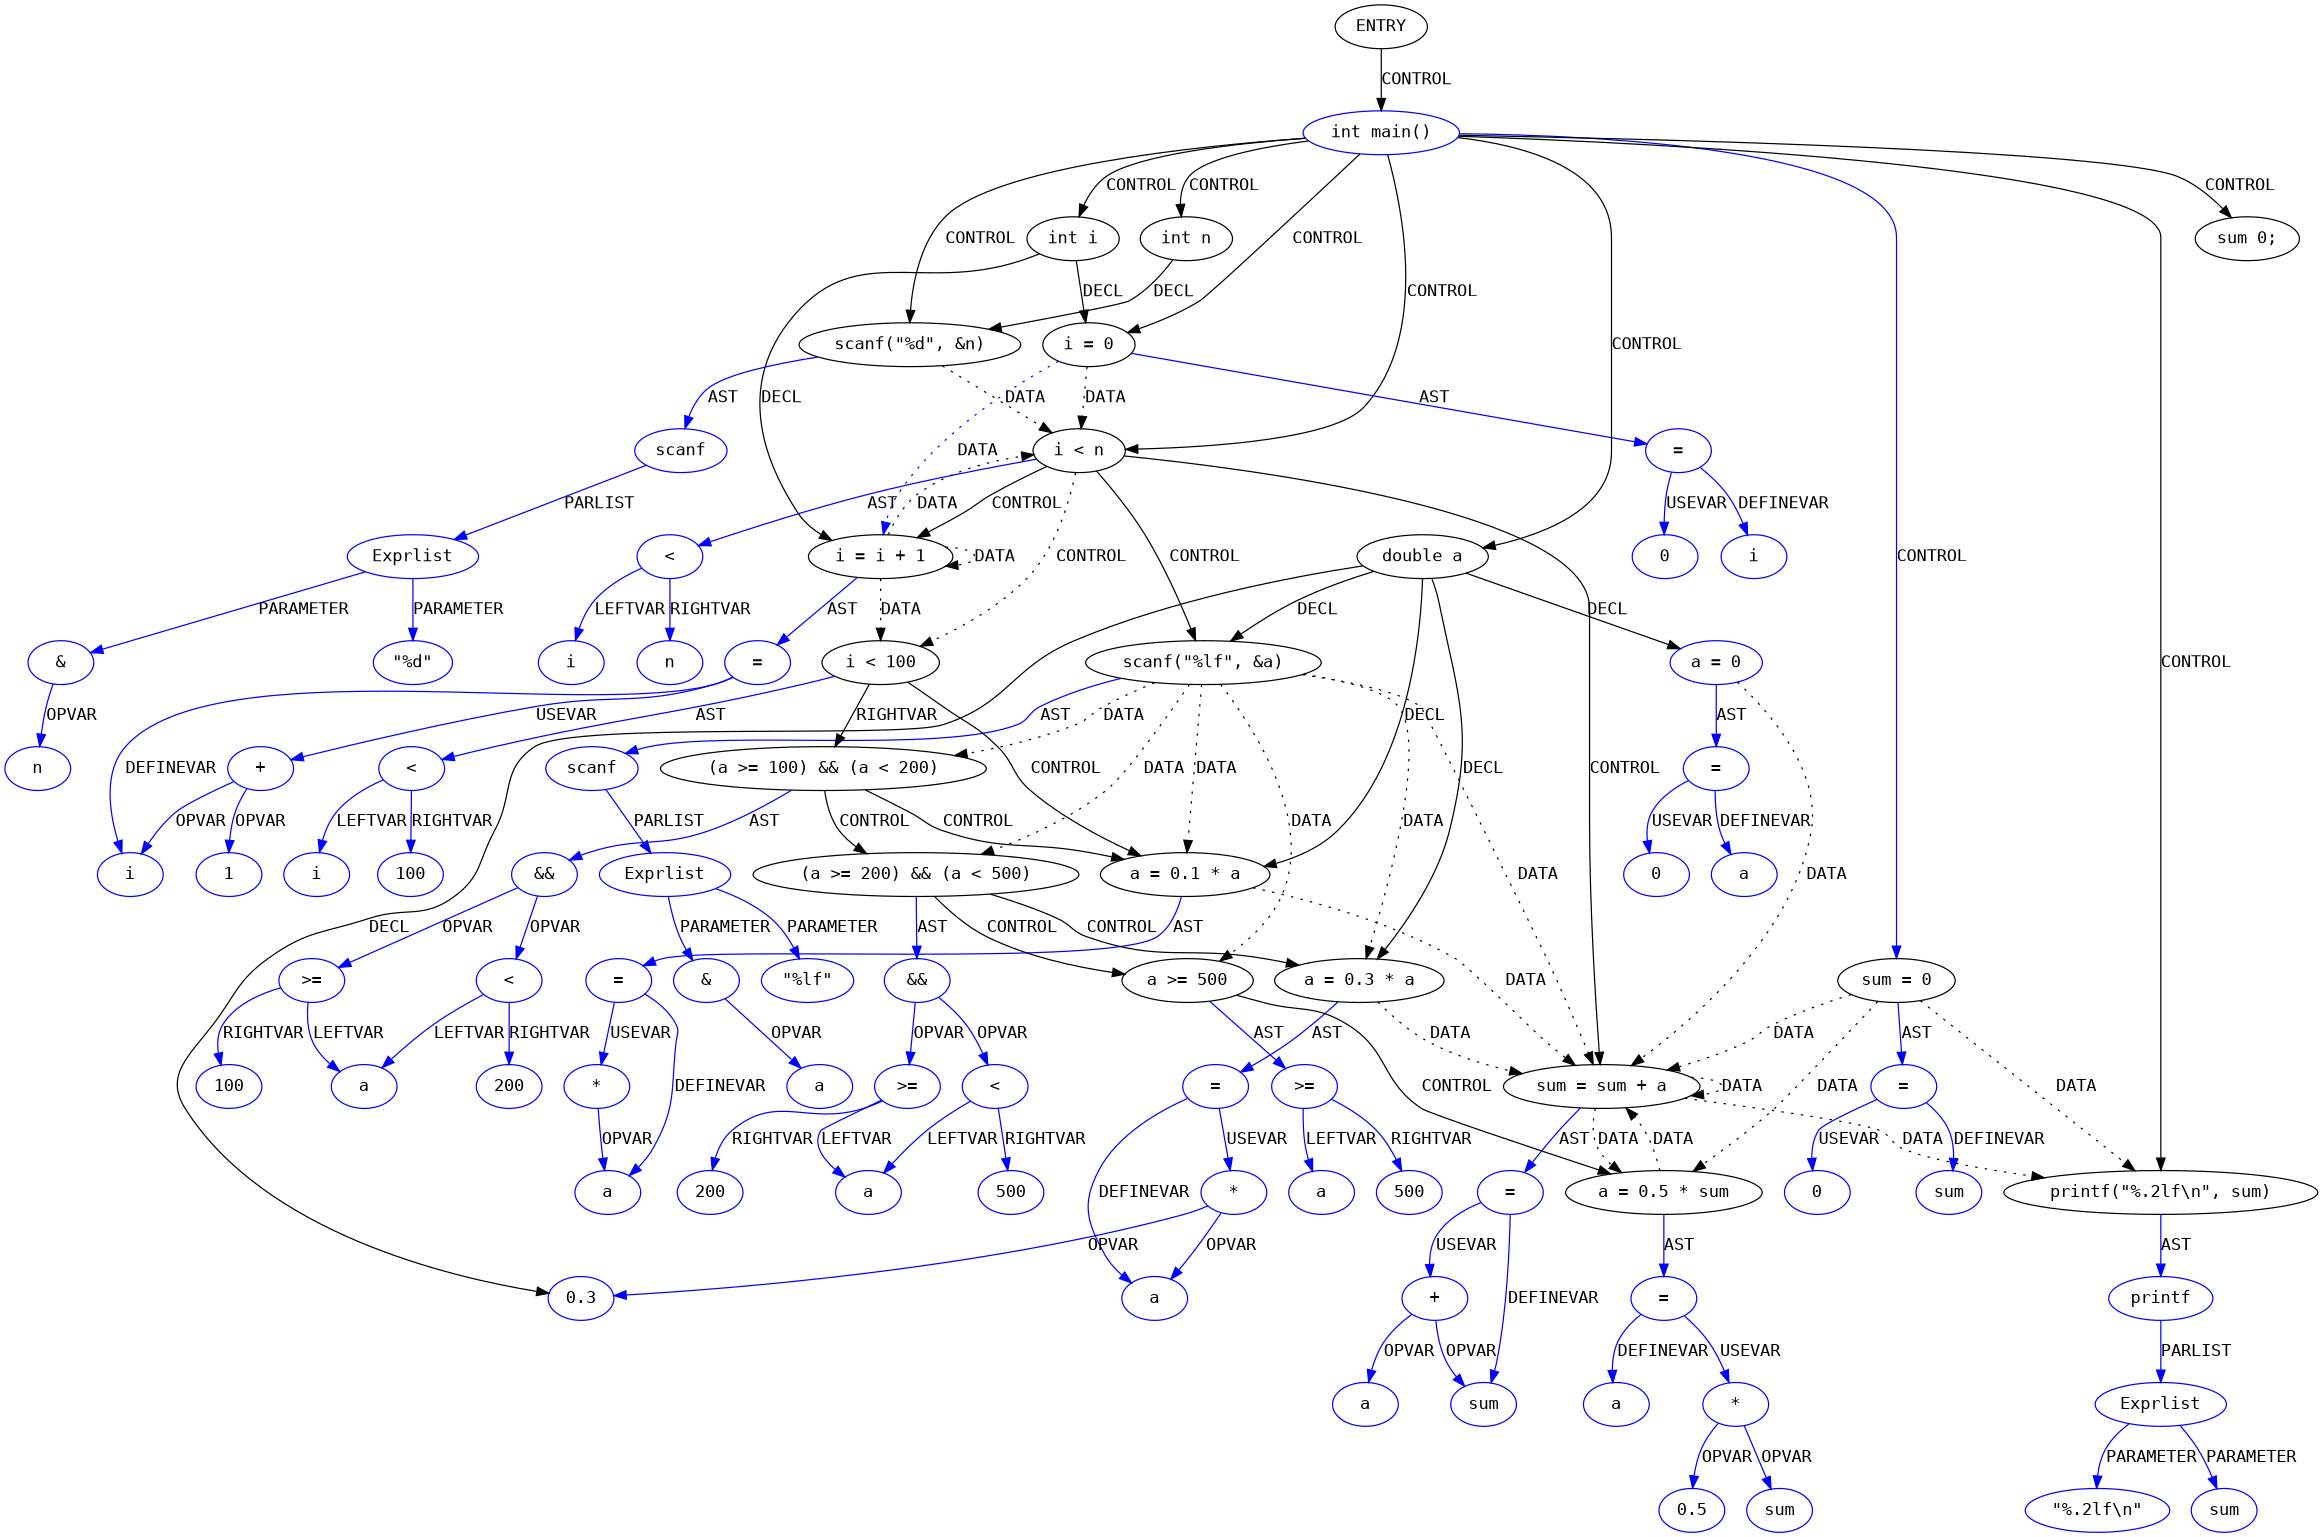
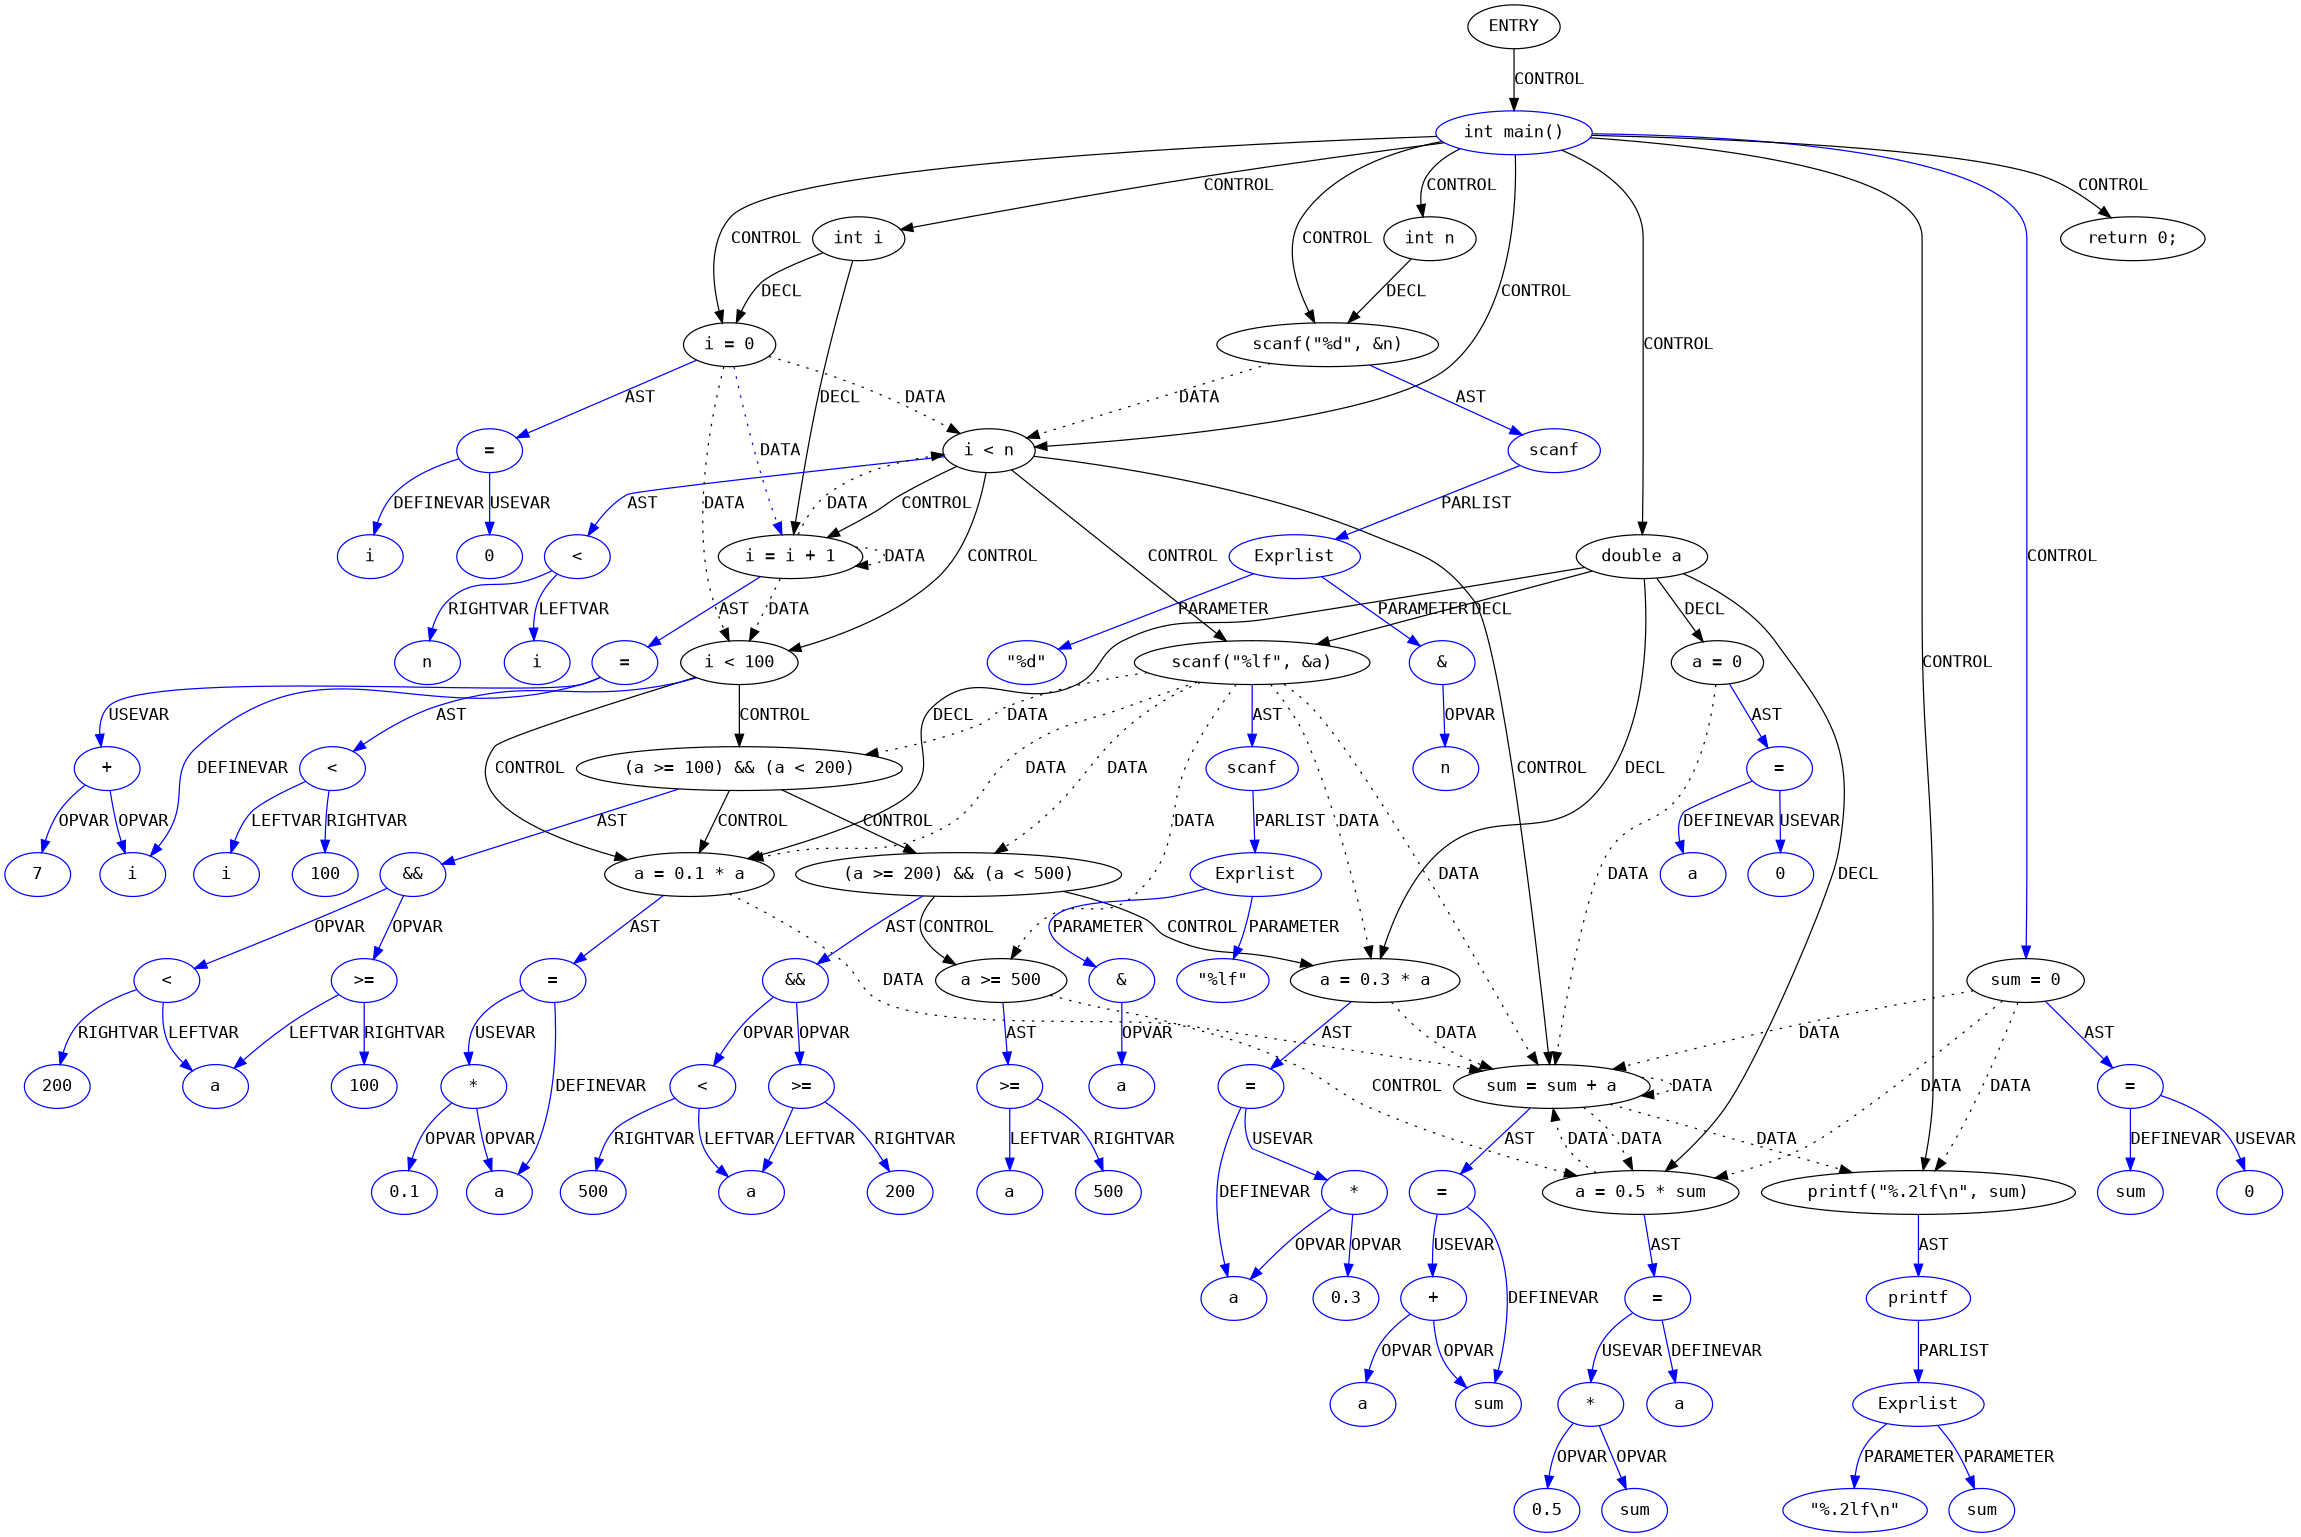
  digraph {
    fontname="DejaVu Sans Mono"
    node [coord=10 fontname="DejaVu Sans Mono" type=VAR color=blue]
    edge [fontname="DejaVu Sans Mono" color=blue]
    n1 [coord=-1 label=ENTRY type=ENTRY color=""]
    n2 [coord=3 label="int main()" type=CONTROL]
    n3 [coord=4 label="int i" type=DECL varname=i vartype=int color=""]
    n4 [coord=5 label="int n" type=DECL varname=n vartype=int color=""]
    n5 [coord=6 label="double a" type=DECL varname=a vartype=double color=""]
    n6 [coord=8 label="sum = 0" type=ASSIGN color=""]
    n7 [coord=9 label="scanf(\"%d\", &n)" type=CALL color=""]
    n8 [label="i = 0" type=ASSIGN color=""]
    n9 [label="i < n" type=CONTROL color=""]
    n10 [coord=23 label="printf(\"%.2lf\\n\", sum)" type=CALL color=""]
-   n11 [coord=24 label="sum 0;" type=CONTROL color=""]
+   n11 [coord=24 label="return 0;" type=CONTROL color=""]
    n12 [label="i = i + 1" type=ASSIGN color=""]
    n13 [coord=11 label="scanf(\"%lf\", &a)" type=CALL color=""]
-   n14 [coord=13 label="a = 0" type=ASSIGN]
+   n14 [coord=13 label="a = 0" type=ASSIGN color=""]
    n15 [coord=15 label="a = 0.1 * a" type=ASSIGN color=""]
    n16 [coord=17 label="a = 0.3 * a" type=ASSIGN color=""]
    n17 [coord=19 label="a = 0.5 * sum" type=ASSIGN color=""]
    n18 [coord=21 label="sum = sum + a" type=ASSIGN color=""]
    n19 [coord=8 label="=" type=ASSIGNOP]
    n20 [coord=9 label=scanf type=FUNCNAME]
    n21 [label="=" type=ASSIGNOP]
    n22 [coord=12 label="i < 100" type=CONTROL color=""]
    n23 [label="<" type=OP]
    n24 [coord=23 label=printf type=FUNCNAME]
    n25 [label="=" type=ASSIGNOP]
    n26 [coord=11 label=scanf type=FUNCNAME]
    n27 [coord=14 label="(a >= 100) && (a < 200)" type=CONTROL color=""]
    n28 [coord=16 label="(a >= 200) && (a < 500)" type=CONTROL color=""]
    n29 [coord=18 label="a >= 500" type=CONTROL color=""]
    n30 [coord=13 label="=" type=ASSIGNOP]
    n31 [coord=15 label="=" type=ASSIGNOP]
    n32 [coord=17 label="=" type=ASSIGNOP]
    n33 [coord=19 label="=" type=ASSIGNOP]
    n34 [coord=21 label="=" type=ASSIGNOP]
    n35 [coord=8 label=sum]
    n36 [coord=8 label=0 type=CONST]
    n37 [coord=9 label=Exprlist type=EXPRS]
    n38 [coord=9 label="\"%d\"" type=CONST]
    n39 [coord=9 label="&" type=OP]
    n40 [coord=9 label=n]
    n41 [label=i]
    n42 [label=0 type=CONST]
    n43 [coord=12 label="<" type=OP]
    n44 [label=i]
    n45 [label=n]
    n46 [coord=11 label=Exprlist type=EXPRS]
    n47 [coord=14 label="&&" type=OP]
    n48 [coord=16 label="&&" type=OP]
    n49 [coord=18 label=">=" type=OP]
    n50 [coord=11 label="\"%lf\"" type=CONST]
    n51 [coord=11 label="&" type=OP]
    n52 [coord=11 label=a]
    n53 [coord=12 label=i]
    n54 [coord=12 label=100 type=CONST]
    n55 [coord=13 label=a]
    n56 [coord=13 label=0 type=CONST]
    n57 [coord=14 label=">=" type=OP]
    n58 [coord=14 label="<" type=OP]
    n59 [coord=15 label=a]
    n60 [coord=15 label="*" type=OP]
+   n61 [coord=15 label=0.1 type=CONST]
    n62 [coord=16 label=">=" type=OP]
    n63 [coord=16 label="<" type=OP]
    n64 [coord=17 label=a]
    n65 [coord=17 label="*" type=OP]
    n66 [coord=17 label=0.3 type=CONST]
    n67 [coord=18 label=a]
    n68 [coord=18 label=500 type=CONST]
    n69 [coord=19 label=a]
    n70 [coord=19 label="*" type=OP]
    n71 [coord=19 label=0.5 type=CONST]
    n72 [coord=19 label=sum]
    n73 [coord=16 label=a]
    n74 [coord=16 label=200 type=CONST]
    n75 [coord=16 label=500 type=CONST]
    n76 [coord=14 label=a]
    n77 [coord=14 label=100 type=CONST]
    n78 [coord=14 label=200 type=CONST]
    n79 [coord=21 label=sum]
    n80 [coord=21 label="+" type=OP]
    n81 [coord=21 label=a]
    n82 [label=i]
    n83 [label="+" type=OP]
-   n84 [label=1 type=CONST]
+   n84 [label=7 type=CONST]
    n85 [coord=23 label=Exprlist type=EXPRS]
    n86 [coord=23 label="\"%.2lf\\n\"" type=CONST]
    n87 [coord=23 label=sum]
    n1 -> n2 [label=CONTROL color=""]
    n2 -> n3 [label=CONTROL color=""]
    n2 -> n4 [label=CONTROL color=""]
    n2 -> n5 [label=CONTROL color=""]
    n2 -> n6 [label=CONTROL]
    n2 -> n7 [label=CONTROL color=""]
    n2 -> n8 [label=CONTROL color=""]
    n2 -> n9 [label=CONTROL color=""]
    n2 -> n10 [label=CONTROL color=""]
    n2 -> n11 [label=CONTROL color=""]
    n3 -> n8 [label=DECL color=""]
    n3 -> n12 [label=DECL color=""]
    n4 -> n7 [label=DECL color=""]
    n5 -> n13 [label=DECL color=""]
    n5 -> n14 [label=DECL color=""]
    n5 -> n15 [label=DECL color=""]
    n5 -> n16 [label=DECL color=""]
-   n5 -> n66 [label=DECL color=""]
+   n5 -> n17 [label=DECL color=""]
    n6 -> n10 [label=DATA style=dotted color=""]
    n6 -> n17 [label=DATA style=dotted color=""]
    n6 -> n18 [label=DATA style=dotted color=""]
    n6 -> n19 [label=AST]
    n7 -> n9 [label=DATA style=dotted color=""]
    n7 -> n20 [label=AST]
    n8 -> n9 [label=DATA style=dotted color=""]
    n8 -> n12 [label=DATA style=dotted]
    n8 -> n21 [label=AST]
+   n8 -> n22 [label=DATA style=dotted color=""]
    n9 -> n12 [label=CONTROL color=""]
    n9 -> n13 [label=CONTROL color=""]
    n9 -> n18 [label=CONTROL color=""]
-   n9 -> n22 [label=CONTROL style=dotted color=""]
+   n9 -> n22 [label=CONTROL color=""]
    n9 -> n23 [label=AST]
    n10 -> n24 [label=AST]
    n12 -> n9 [label=DATA style=dotted color=""]
    n12 -> n12 [label=DATA style=dotted color=""]
    n12 -> n22 [label=DATA style=dotted color=""]
    n12 -> n25 [label=AST]
    n13 -> n15 [label=DATA style=dotted color=""]
    n13 -> n16 [label=DATA style=dotted color=""]
    n13 -> n18 [label=DATA style=dotted color=""]
    n13 -> n26 [label=AST]
    n13 -> n27 [label=DATA style=dotted color=""]
    n13 -> n28 [label=DATA style=dotted color=""]
    n13 -> n29 [label=DATA style=dotted color=""]
    n14 -> n18 [label=DATA style=dotted color=""]
    n14 -> n30 [label=AST]
    n15 -> n18 [label=DATA style=dotted color=""]
    n15 -> n31 [label=AST]
    n16 -> n18 [label=DATA style=dotted color=""]
    n16 -> n32 [label=AST]
    n17 -> n18 [label=DATA style=dotted color=""]
    n17 -> n33 [label=AST]
    n18 -> n10 [label=DATA style=dotted color=""]
    n18 -> n17 [label=DATA style=dotted color=""]
    n18 -> n18 [label=DATA style=dotted color=""]
    n18 -> n34 [label=AST]
    n19 -> n35 [label=DEFINEVAR]
    n19 -> n36 [label=USEVAR]
    n20 -> n37 [label=PARLIST]
    n21 -> n41 [label=DEFINEVAR]
    n21 -> n42 [label=USEVAR]
    n22 -> n15 [label=CONTROL color=""]
-   n22 -> n27 [label=RIGHTVAR color=""]
+   n22 -> n27 [label=CONTROL color=""]
    n22 -> n43 [label=AST]
    n23 -> n44 [label=LEFTVAR]
    n23 -> n45 [label=RIGHTVAR]
    n24 -> n85 [label=PARLIST]
    n25 -> n82 [label=DEFINEVAR]
    n25 -> n83 [label=USEVAR]
    n26 -> n46 [label=PARLIST]
    n27 -> n15 [label=CONTROL color=""]
    n27 -> n28 [label=CONTROL color=""]
    n27 -> n47 [label=AST]
    n28 -> n16 [label=CONTROL color=""]
    n28 -> n29 [label=CONTROL color=""]
    n28 -> n48 [label=AST]
-   n29 -> n17 [label=CONTROL color=""]
+   n29 -> n17 [label=CONTROL style=dotted color=""]
    n29 -> n49 [label=AST]
    n30 -> n55 [label=DEFINEVAR]
    n30 -> n56 [label=USEVAR]
    n31 -> n59 [label=DEFINEVAR]
    n31 -> n60 [label=USEVAR]
    n32 -> n64 [label=DEFINEVAR]
    n32 -> n65 [label=USEVAR]
    n33 -> n69 [label=DEFINEVAR]
    n33 -> n70 [label=USEVAR]
    n34 -> n79 [label=DEFINEVAR]
    n34 -> n80 [label=USEVAR]
    n37 -> n38 [label=PARAMETER]
    n37 -> n39 [label=PARAMETER]
    n39 -> n40 [label=OPVAR]
    n43 -> n53 [label=LEFTVAR]
    n43 -> n54 [label=RIGHTVAR]
    n46 -> n50 [label=PARAMETER]
    n46 -> n51 [label=PARAMETER]
    n47 -> n57 [label=OPVAR]
    n47 -> n58 [label=OPVAR]
    n48 -> n62 [label=OPVAR]
    n48 -> n63 [label=OPVAR]
    n49 -> n67 [label=LEFTVAR]
    n49 -> n68 [label=RIGHTVAR]
    n51 -> n52 [label=OPVAR]
    n57 -> n76 [label=LEFTVAR]
    n57 -> n77 [label=RIGHTVAR]
    n58 -> n76 [label=LEFTVAR]
    n58 -> n78 [label=RIGHTVAR]
    n60 -> n59 [label=OPVAR]
+   n60 -> n61 [label=OPVAR]
    n62 -> n73 [label=LEFTVAR]
    n62 -> n74 [label=RIGHTVAR]
    n63 -> n73 [label=LEFTVAR]
    n63 -> n75 [label=RIGHTVAR]
    n65 -> n64 [label=OPVAR]
    n65 -> n66 [label=OPVAR]
    n70 -> n71 [label=OPVAR]
    n70 -> n72 [label=OPVAR]
    n80 -> n79 [label=OPVAR]
    n80 -> n81 [label=OPVAR]
    n83 -> n82 [label=OPVAR]
    n83 -> n84 [label=OPVAR]
    n85 -> n86 [label=PARAMETER]
    n85 -> n87 [label=PARAMETER]
  }
